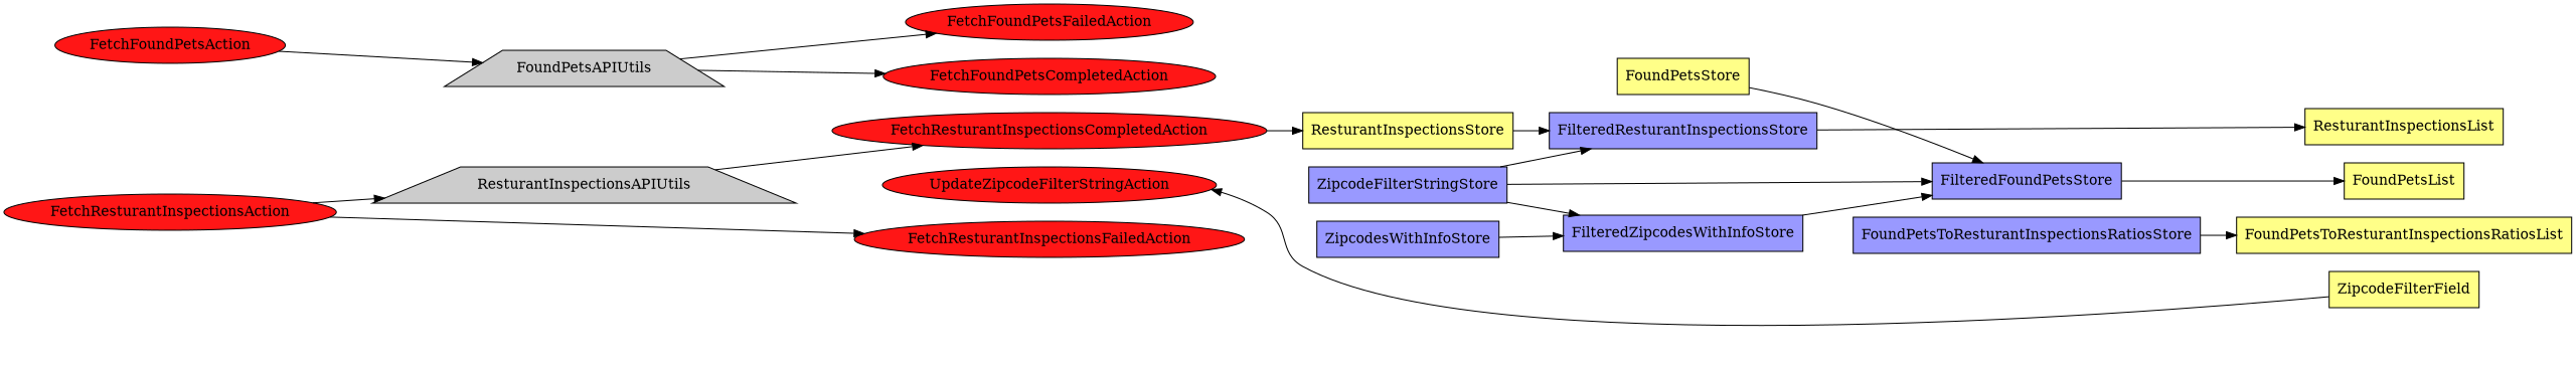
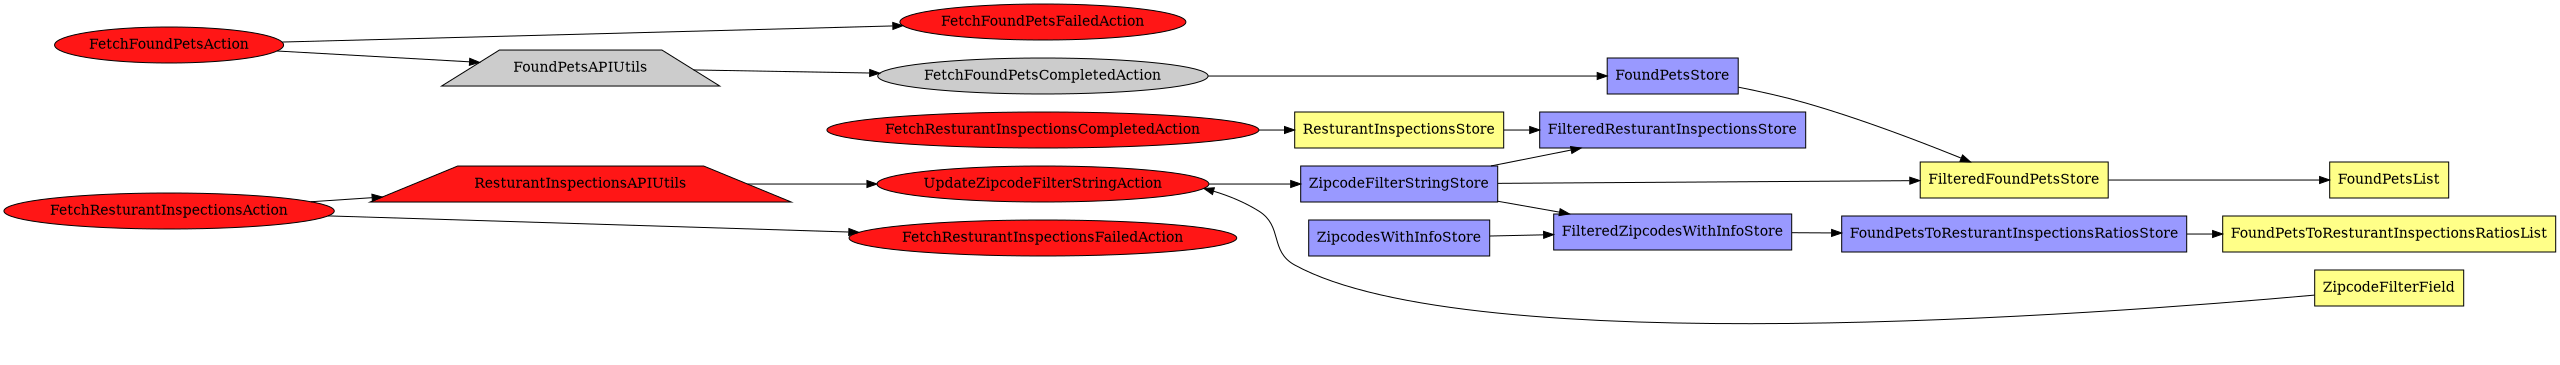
  digraph {
    clusterrank=local
    rankdir=LR
    style=dashed
    node [fillcolor="#FF1616" shape=rect style=filled]
-   FetchFoundPetsCompletedAction [shape=oval]
+   FetchFoundPetsCompletedAction [fillcolor="#CCCCCC" shape=oval]
    FetchFoundPetsFailedAction [shape=oval]
    FetchResturantInspectionsCompletedAction [shape=oval]
    FetchResturantInspectionsFailedAction [shape=oval]
    UpdateZipcodeFilterStringAction [shape=oval]
    FoundPetsAPIUtils [fillcolor="#CCCCCC" shape=trapezium]
-   ResturantInspectionsAPIUtils [fillcolor="#CCCCCC" shape=trapezium]
+   ResturantInspectionsAPIUtils [shape=trapezium]
    FoundPetsList [fillcolor="#FFFF88"]
-   ResturantInspectionsList [fillcolor="#FFFF88"]
    FoundPetsToResturantInspectionsRatiosList [fillcolor="#FFFF88"]
    ZipcodeFilterField [fillcolor="#FFFF88"]
-   FoundPetsStore [fillcolor="#FFFF88"]
+   FoundPetsStore [fillcolor="#9999FF"]
    ResturantInspectionsStore [fillcolor="#FFFF88"]
    ZipcodeFilterStringStore [fillcolor="#9999FF"]
    FetchFoundPetsAction [shape=oval]
-   FilteredFoundPetsStore [fillcolor="#9999FF"]
+   FilteredFoundPetsStore [fillcolor="#FFFF88"]
    FetchResturantInspectionsAction [shape=oval]
    FilteredResturantInspectionsStore [fillcolor="#9999FF"]
    FilteredZipcodesWithInfoStore [fillcolor="#9999FF"]
    FoundPetsToResturantInspectionsRatiosStore [fillcolor="#9999FF"]
    ZipcodesWithInfoStore [fillcolor="#9999FF"]
    subgraph sub_1 {
      rank=same
      FetchFoundPetsCompletedAction
      FetchFoundPetsFailedAction
      FetchResturantInspectionsCompletedAction
      FetchResturantInspectionsFailedAction
      UpdateZipcodeFilterStringAction
    }
    subgraph sub_2 {
      rank=same
      FoundPetsAPIUtils
      ResturantInspectionsAPIUtils
    }
    subgraph sub_3 {
      rank=same
      FoundPetsList
-     ResturantInspectionsList
      FoundPetsToResturantInspectionsRatiosList
      ZipcodeFilterField
    }
+   FetchFoundPetsCompletedAction -> FoundPetsStore
    FetchResturantInspectionsCompletedAction -> ResturantInspectionsStore
+   UpdateZipcodeFilterStringAction -> ZipcodeFilterStringStore
    FoundPetsAPIUtils -> FetchFoundPetsCompletedAction
-   FoundPetsAPIUtils -> FetchFoundPetsFailedAction
-   ResturantInspectionsAPIUtils -> FetchResturantInspectionsCompletedAction
+   FetchFoundPetsAction -> FetchFoundPetsFailedAction
+   ResturantInspectionsAPIUtils -> UpdateZipcodeFilterStringAction
    ZipcodeFilterField -> UpdateZipcodeFilterStringAction
    FoundPetsStore -> FilteredFoundPetsStore
    ResturantInspectionsStore -> FilteredResturantInspectionsStore
    ZipcodeFilterStringStore -> FilteredFoundPetsStore
    ZipcodeFilterStringStore -> FilteredResturantInspectionsStore
    ZipcodeFilterStringStore -> FilteredZipcodesWithInfoStore
    FetchFoundPetsAction -> FoundPetsAPIUtils
    FilteredFoundPetsStore -> FoundPetsList
    FetchResturantInspectionsAction -> FetchResturantInspectionsFailedAction
    FetchResturantInspectionsAction -> ResturantInspectionsAPIUtils
-   FilteredResturantInspectionsStore -> ResturantInspectionsList
-   FilteredZipcodesWithInfoStore -> FilteredFoundPetsStore
+   FilteredZipcodesWithInfoStore -> FoundPetsToResturantInspectionsRatiosStore
    FoundPetsToResturantInspectionsRatiosStore -> FoundPetsToResturantInspectionsRatiosList
    ZipcodesWithInfoStore -> FilteredZipcodesWithInfoStore
  }
